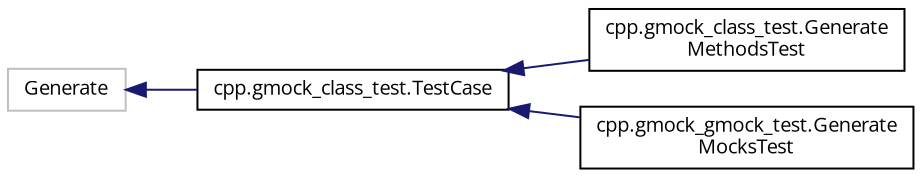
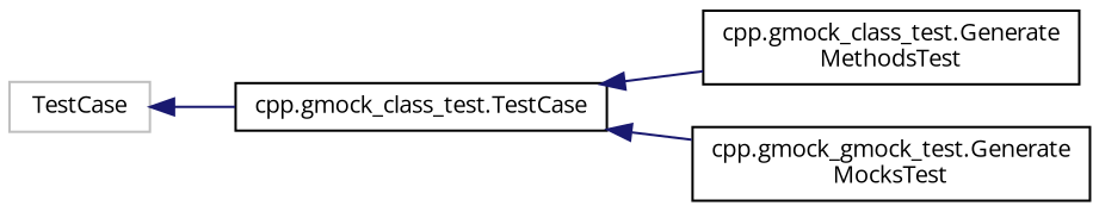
  digraph {
    fontname="Open Sans"
    rankdir=LR
    node [color=black fillcolor=white fontname="Open Sans" fontsize=10 shape=record style=filled]
    edge [color=midnightblue dir=back fontname="Open Sans" fontsize=10 labelfontname=Helvetica labelfontsize=10 style=solid]
-   n1 [color=grey75 height=0.2 label=Generate width=0.4]
+   n1 [color=grey75 height=0.2 label=TestCase width=0.4]
    n2 [height=0.2 label="cpp.gmock_class_test.TestCase" width=0.4]
    n3 [height=0.2 label="cpp.gmock_class_test.Generate\lMethodsTest" width=0.4]
    n4 [height=0.2 label="cpp.gmock_gmock_test.Generate\lMocksTest" width=0.4]
    n1 -> n2
    n2 -> n3
    n2 -> n4
  }
